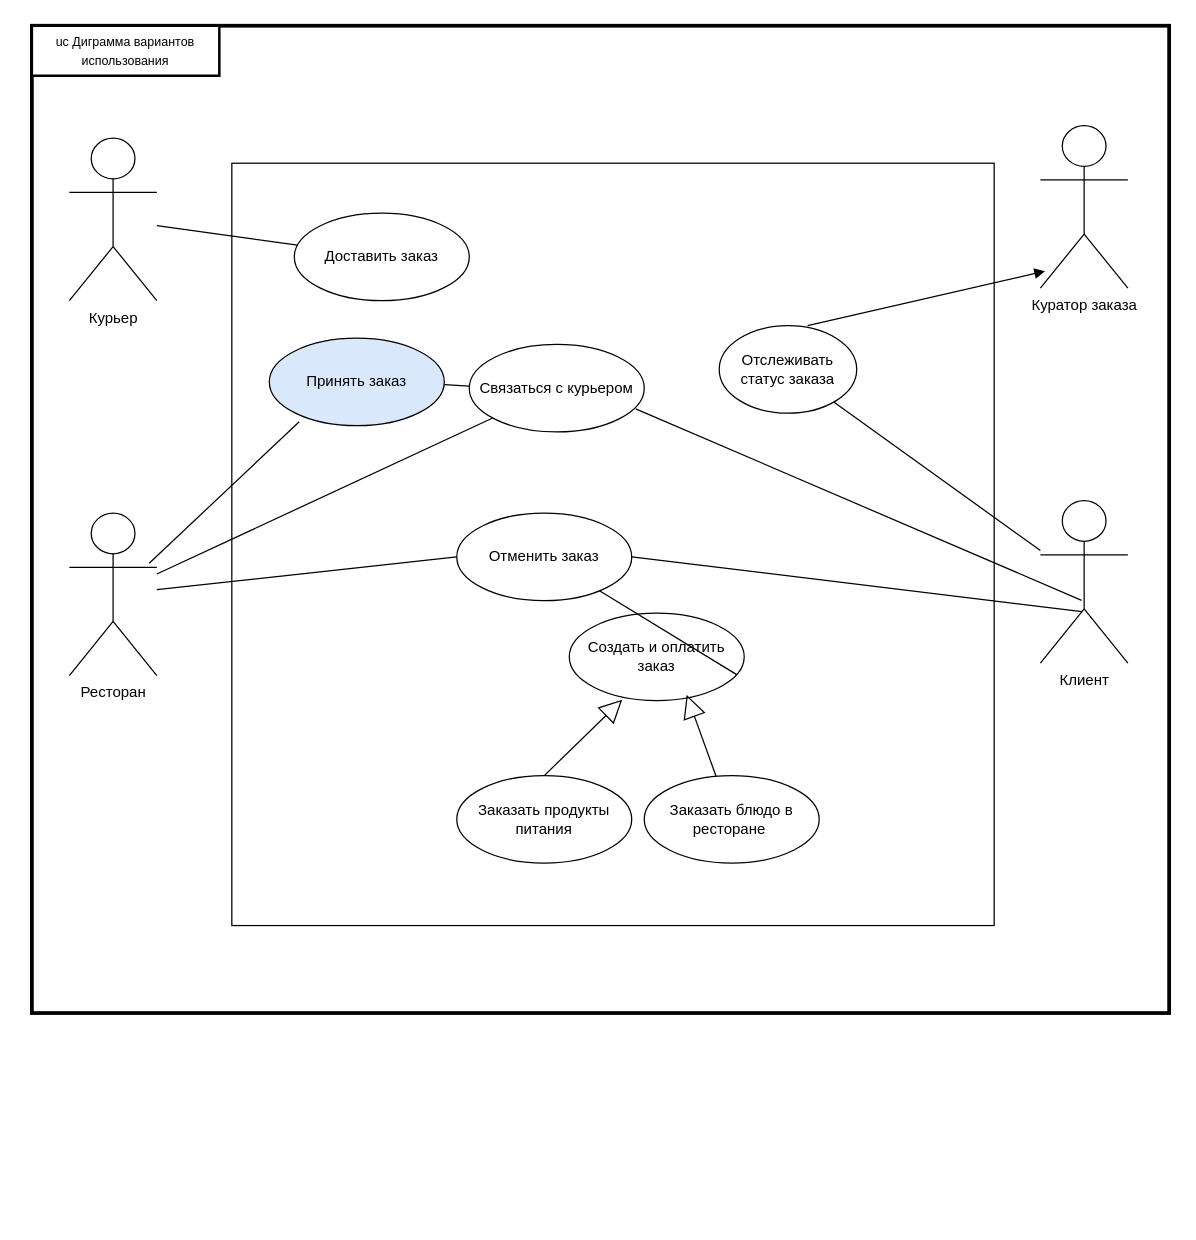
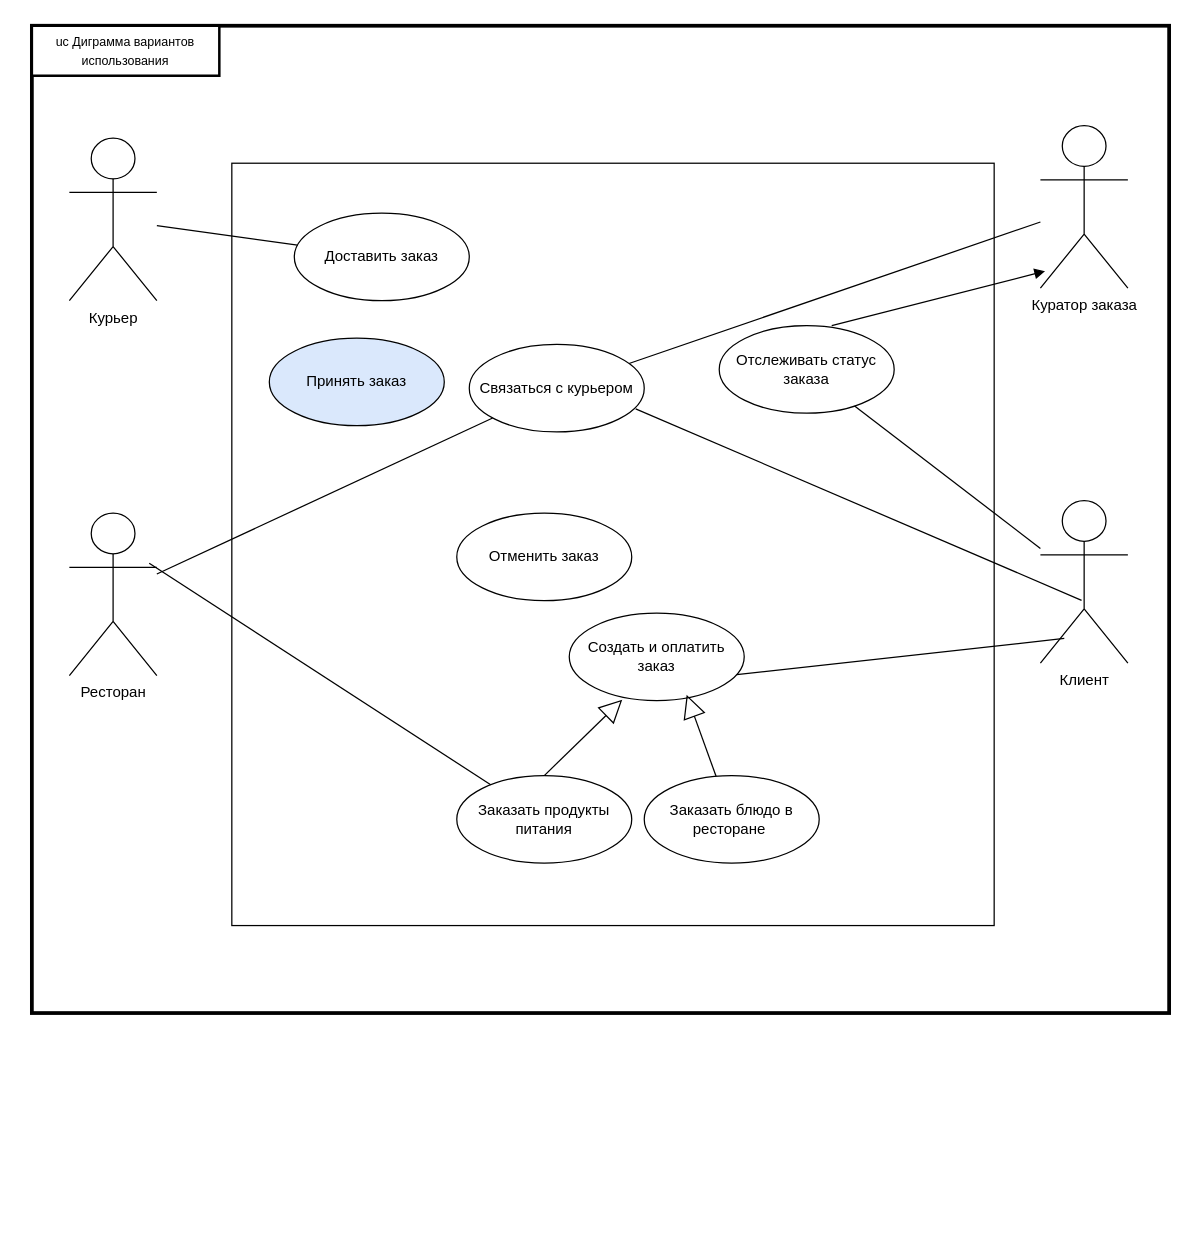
  <mxCell id="0" />
  <mxCell id="1" parent="0" />
  <mxCell id="2" value="" style="rounded=0;whiteSpace=wrap;html=1;strokeWidth=3;" vertex="1" parent="1"><mxGeometry x="25" y="20" width="910" height="790" as="geometry" /></mxCell>
  <mxCell id="3" value="" style="whiteSpace=wrap;html=1;aspect=fixed;strokeWidth=1;perimeterSpacing=0;" vertex="1" parent="1"><mxGeometry x="185" y="130" width="610" height="610" as="geometry" /></mxCell>
  <mxCell id="4" value="Курьер" style="shape=umlActor;verticalLabelPosition=bottom;verticalAlign=top;html=1;" vertex="1" parent="1"><mxGeometry x="55" y="110" width="70" height="130" as="geometry" /></mxCell>
  <mxCell id="5" value="Клиент" style="shape=umlActor;verticalLabelPosition=bottom;verticalAlign=top;html=1;" vertex="1" parent="1"><mxGeometry x="832" y="400" width="70" height="130" as="geometry" /></mxCell>
  <mxCell id="6" value="Ресторан" style="shape=umlActor;verticalLabelPosition=bottom;verticalAlign=top;html=1;" vertex="1" parent="1"><mxGeometry x="55" y="410" width="70" height="130" as="geometry" /></mxCell>
  <mxCell id="7" value="Куратор заказа" style="shape=umlActor;verticalLabelPosition=bottom;verticalAlign=top;html=1;" vertex="1" parent="1"><mxGeometry x="832" y="100" width="70" height="130" as="geometry" /></mxCell>
  <mxCell id="8" value="Принять заказ" style="ellipse;whiteSpace=wrap;html=1;fillColor=#dae8fc;" vertex="1" parent="1"><mxGeometry x="215" y="270" width="140" height="70" as="geometry" /></mxCell>
  <mxCell id="9" value="Доставить заказ" style="ellipse;whiteSpace=wrap;html=1;" vertex="1" parent="1"><mxGeometry x="235" y="170" width="140" height="70" as="geometry" /></mxCell>
  <mxCell id="10" value="Связаться с курьером" style="ellipse;whiteSpace=wrap;html=1;" vertex="1" parent="1"><mxGeometry x="375" y="275" width="140" height="70" as="geometry" /></mxCell>
- <mxCell id="11" value="Отслеживать статус заказа" style="ellipse;whiteSpace=wrap;html=1;" vertex="1" parent="1"><mxGeometry x="575" y="260" width="110" height="70" as="geometry" /></mxCell>
+ <mxCell id="11" value="Отслеживать статус заказа" style="ellipse;whiteSpace=wrap;html=1;" vertex="1" parent="1"><mxGeometry x="575" y="260" width="140" height="70" as="geometry" /></mxCell>
  <mxCell id="12" value="Отменить заказ" style="ellipse;whiteSpace=wrap;html=1;" vertex="1" parent="1"><mxGeometry x="365" y="410" width="140" height="70" as="geometry" /></mxCell>
  <mxCell id="13" value="Создать и оплатить заказ" style="ellipse;whiteSpace=wrap;html=1;" vertex="1" parent="1"><mxGeometry x="455" y="490" width="140" height="70" as="geometry" /></mxCell>
  <mxCell id="14" value="Заказать продукты питания" style="ellipse;whiteSpace=wrap;html=1;" vertex="1" parent="1"><mxGeometry x="365" y="620" width="140" height="70" as="geometry" /></mxCell>
  <mxCell id="15" value="Заказать блюдо в ресторане&amp;nbsp;" style="ellipse;whiteSpace=wrap;html=1;" vertex="1" parent="1"><mxGeometry x="515" y="620" width="140" height="70" as="geometry" /></mxCell>
- <mxCell id="16" value="" style="endArrow=none;html=1;rounded=0;entryX=0;entryY=0.5;entryDx=0;entryDy=0;" edge="1" parent="1" source="6" target="12"><mxGeometry width="50" height="50" relative="1" as="geometry"><mxPoint x="145" y="450" as="sourcePoint" /><mxPoint x="195" y="400" as="targetPoint" /><Array as="points" /></mxGeometry></mxCell>
- <mxCell id="17" value="" style="endArrow=none;html=1;rounded=0;exitX=0.913;exitY=0.308;exitDx=0;exitDy=0;exitPerimeter=0;entryX=0.171;entryY=0.956;entryDx=0;entryDy=0;entryPerimeter=0;" edge="1" parent="1" source="6" target="8"><mxGeometry width="50" height="50" relative="1" as="geometry"><mxPoint x="185" y="420" as="sourcePoint" /><mxPoint x="235" y="370" as="targetPoint" /></mxGeometry></mxCell>
- <mxCell id="18" value="" style="endArrow=none;html=1;rounded=0;exitX=0.957;exitY=0.703;exitDx=0;exitDy=0;exitPerimeter=0;" edge="1" parent="1" source="13" target="12"><mxGeometry width="50" height="50" relative="1" as="geometry"><mxPoint x="445" y="500" as="sourcePoint" /><mxPoint x="695" y="505.973" as="targetPoint" /></mxGeometry></mxCell>
+ <mxCell id="17" value="" style="endArrow=none;html=1;rounded=0;exitX=0.913;exitY=0.308;exitDx=0;exitDy=0;exitPerimeter=0;" edge="1" parent="1" source="6" target="14"><mxGeometry width="50" height="50" relative="1" as="geometry"><mxPoint x="185" y="420" as="sourcePoint" /><mxPoint x="235" y="370" as="targetPoint" /></mxGeometry></mxCell>
+ <mxCell id="18" value="" style="endArrow=none;html=1;rounded=0;exitX=0.957;exitY=0.703;exitDx=0;exitDy=0;exitPerimeter=0;entryX=0.273;entryY=0.848;entryDx=0;entryDy=0;entryPerimeter=0;" edge="1" parent="1" source="13" target="5"><mxGeometry width="50" height="50" relative="1" as="geometry"><mxPoint x="445" y="500" as="sourcePoint" /><mxPoint x="695" y="505.973" as="targetPoint" /></mxGeometry></mxCell>
  <mxCell id="19" value="" style="endArrow=none;html=1;rounded=0;" edge="1" parent="1" source="11" target="5"><mxGeometry width="50" height="50" relative="1" as="geometry"><mxPoint x="455" y="400" as="sourcePoint" /><mxPoint x="505" y="350" as="targetPoint" /></mxGeometry></mxCell>
  <mxCell id="20" value="" style="endArrow=block;endSize=16;endFill=0;html=1;rounded=0;entryX=0.303;entryY=0.989;entryDx=0;entryDy=0;entryPerimeter=0;exitX=0.5;exitY=0;exitDx=0;exitDy=0;" edge="1" parent="1" source="14" target="13"><mxGeometry width="160" relative="1" as="geometry"><mxPoint x="355" y="604.23" as="sourcePoint" /><mxPoint x="515" y="604.23" as="targetPoint" /></mxGeometry></mxCell>
  <mxCell id="21" value="" style="endArrow=block;endSize=16;endFill=0;html=1;rounded=0;entryX=0.671;entryY=0.934;entryDx=0;entryDy=0;entryPerimeter=0;" edge="1" parent="1" source="15" target="13"><mxGeometry width="160" relative="1" as="geometry"><mxPoint x="485" y="630" as="sourcePoint" /><mxPoint x="547" y="569" as="targetPoint" /></mxGeometry></mxCell>
  <mxCell id="22" value="" style="endArrow=none;html=1;rounded=0;" edge="1" parent="1" source="4" target="9"><mxGeometry width="50" height="50" relative="1" as="geometry"><mxPoint x="295" y="220" as="sourcePoint" /><mxPoint x="345" y="170" as="targetPoint" /></mxGeometry></mxCell>
- <mxCell id="23" value="" style="endArrow=none;html=1;rounded=0;exitX=1;exitY=0.5;exitDx=0;exitDy=0;entryX=0.474;entryY=0.683;entryDx=0;entryDy=0;entryPerimeter=0;" edge="1" parent="1" source="12" target="5"><mxGeometry width="50" height="50" relative="1" as="geometry"><mxPoint x="455" y="400" as="sourcePoint" /><mxPoint x="505" y="350" as="targetPoint" /><Array as="points" /></mxGeometry></mxCell>
  <mxCell id="24" value="" style="endArrow=block;html=1;rounded=0;exitX=0.643;exitY=0;exitDx=0;exitDy=0;exitPerimeter=0;entryX=0.053;entryY=0.895;entryDx=0;entryDy=0;entryPerimeter=0;" edge="1" parent="1" source="11" target="7"><mxGeometry width="50" height="50" relative="1" as="geometry"><mxPoint x="675" y="240" as="sourcePoint" /><mxPoint x="725" y="190" as="targetPoint" /></mxGeometry></mxCell>
  <mxCell id="25" value="" style="endArrow=none;html=1;rounded=0;" edge="1" parent="1" source="6" target="10"><mxGeometry width="50" height="50" relative="1" as="geometry"><mxPoint x="295" y="420" as="sourcePoint" /><mxPoint x="345" y="370" as="targetPoint" /></mxGeometry></mxCell>
  <mxCell id="26" value="" style="endArrow=none;html=1;rounded=0;entryX=0.951;entryY=0.736;entryDx=0;entryDy=0;entryPerimeter=0;exitX=0.923;exitY=0.582;exitDx=0;exitDy=0;exitPerimeter=0;" edge="1" parent="1" source="2" target="10"><mxGeometry width="50" height="50" relative="1" as="geometry"><mxPoint x="685" y="420" as="sourcePoint" /><mxPoint x="505" y="320" as="targetPoint" /></mxGeometry></mxCell>
- <mxCell id="27" value="" style="endArrow=none;html=1;rounded=0;" edge="1" parent="1" source="10" target="8"><mxGeometry width="50" height="50" relative="1" as="geometry"><mxPoint x="555" y="260" as="sourcePoint" /><mxPoint x="605" y="210" as="targetPoint" /></mxGeometry></mxCell>
+ <mxCell id="27" value="" style="endArrow=none;html=1;rounded=0;" edge="1" parent="1" source="10" target="7"><mxGeometry width="50" height="50" relative="1" as="geometry"><mxPoint x="555" y="260" as="sourcePoint" /><mxPoint x="605" y="210" as="targetPoint" /></mxGeometry></mxCell>
  <mxCell id="28" style="edgeStyle=orthogonalEdgeStyle;rounded=0;orthogonalLoop=1;jettySize=auto;html=1;exitX=0.5;exitY=1;exitDx=0;exitDy=0;" edge="1" parent="1"><mxGeometry relative="1" as="geometry"><mxPoint x="485" y="970" as="sourcePoint" /><mxPoint x="485" y="970" as="targetPoint" /></mxGeometry></mxCell>
  <mxCell id="29" style="edgeStyle=orthogonalEdgeStyle;rounded=0;orthogonalLoop=1;jettySize=auto;html=1;exitX=0.5;exitY=1;exitDx=0;exitDy=0;" edge="1" parent="1"><mxGeometry relative="1" as="geometry"><mxPoint x="485" y="970" as="sourcePoint" /><mxPoint x="485" y="970" as="targetPoint" /></mxGeometry></mxCell>
  <mxCell id="30" value="" style="rounded=0;whiteSpace=wrap;html=1;strokeWidth=2;" vertex="1" parent="1"><mxGeometry x="25" y="20" width="150" height="40" as="geometry" /></mxCell>
  <mxCell id="31" value="&lt;font style=&quot;font-size: 10px;&quot;&gt;uc Диграмма вариантов использования&lt;/font&gt;" style="text;html=1;align=center;verticalAlign=middle;whiteSpace=wrap;rounded=0;" vertex="1" parent="1"><mxGeometry x="20" y="27.5" width="160" height="25" as="geometry" /></mxCell>
